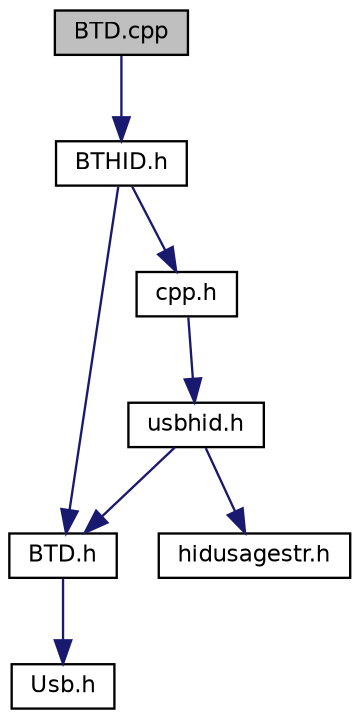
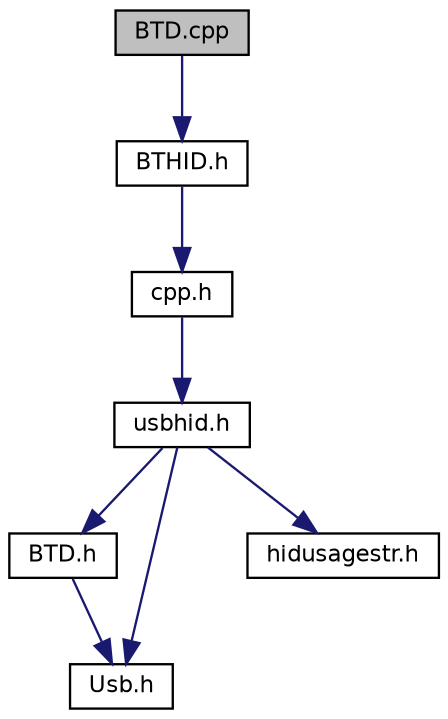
  digraph {
    node [color=black fillcolor=white fontname=Helvetica fontsize=10 shape=record style=filled]
    edge [color=midnightblue fontname=Helvetica fontsize=10 labelfontname=Helvetica labelfontsize=10 style=solid]
    n1 [fillcolor=grey75 fontcolor=black height=0.2 label="BTD.cpp" width=0.4]
    n2 [height=0.2 label="BTHID.h" width=0.4]
    n3 [height=0.2 label="BTD.h" width=0.4]
    n4 [height=0.2 label="cpp.h" width=0.4]
    n5 [height=0.2 label="Usb.h" width=0.4]
    n6 [height=0.2 label="usbhid.h" width=0.4]
    n7 [height=0.2 label="hidusagestr.h" width=0.4]
    n1 -> n2
-   n2 -> n3
    n2 -> n4
    n3 -> n5
    n4 -> n6
    n6 -> n3
+   n6 -> n5
    n6 -> n7
  }
